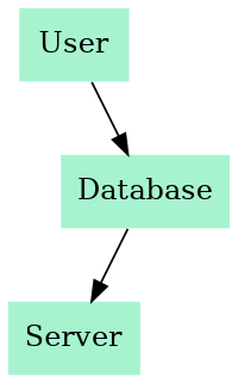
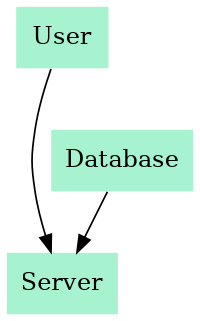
  digraph {
    node [fillcolor="#a7f3d0" shape=plaintext style=filled]
    n1 [label=User]
    n2 [label=Server]
    n3 [label=Database]
-   n1 -> n3
+   n1 -> n2
    n3 -> n2
  }
